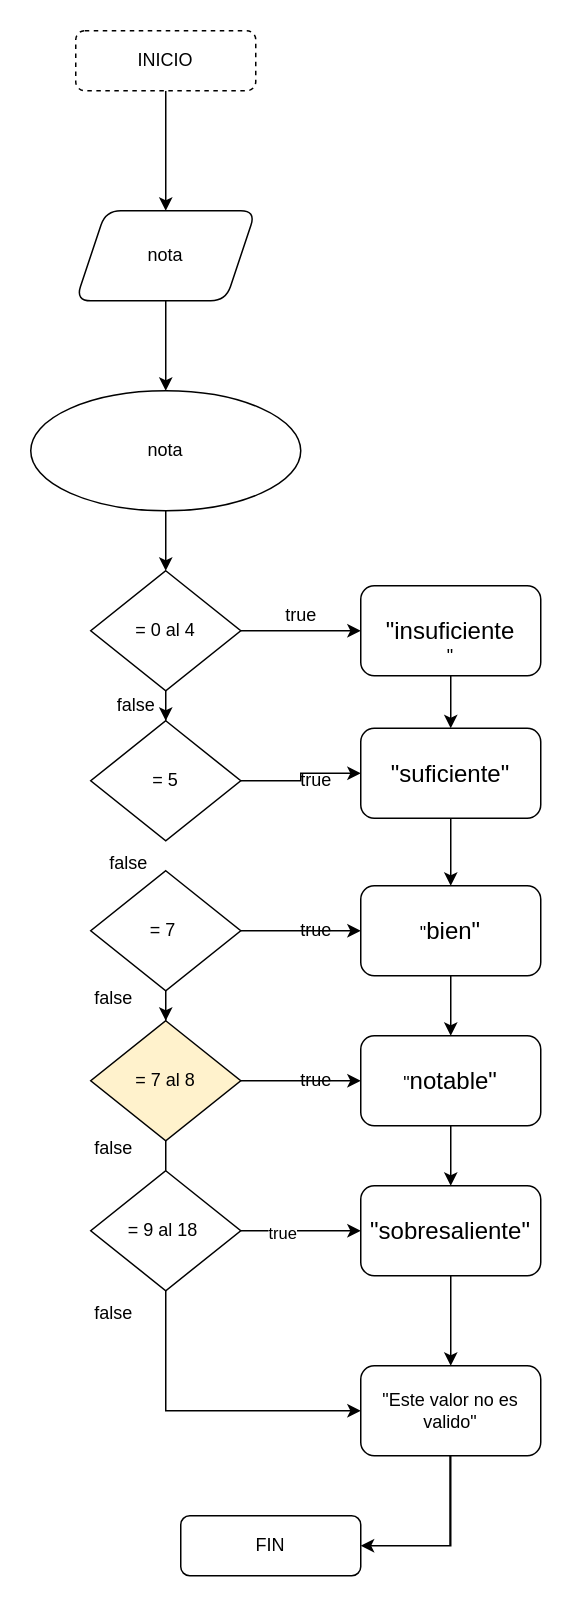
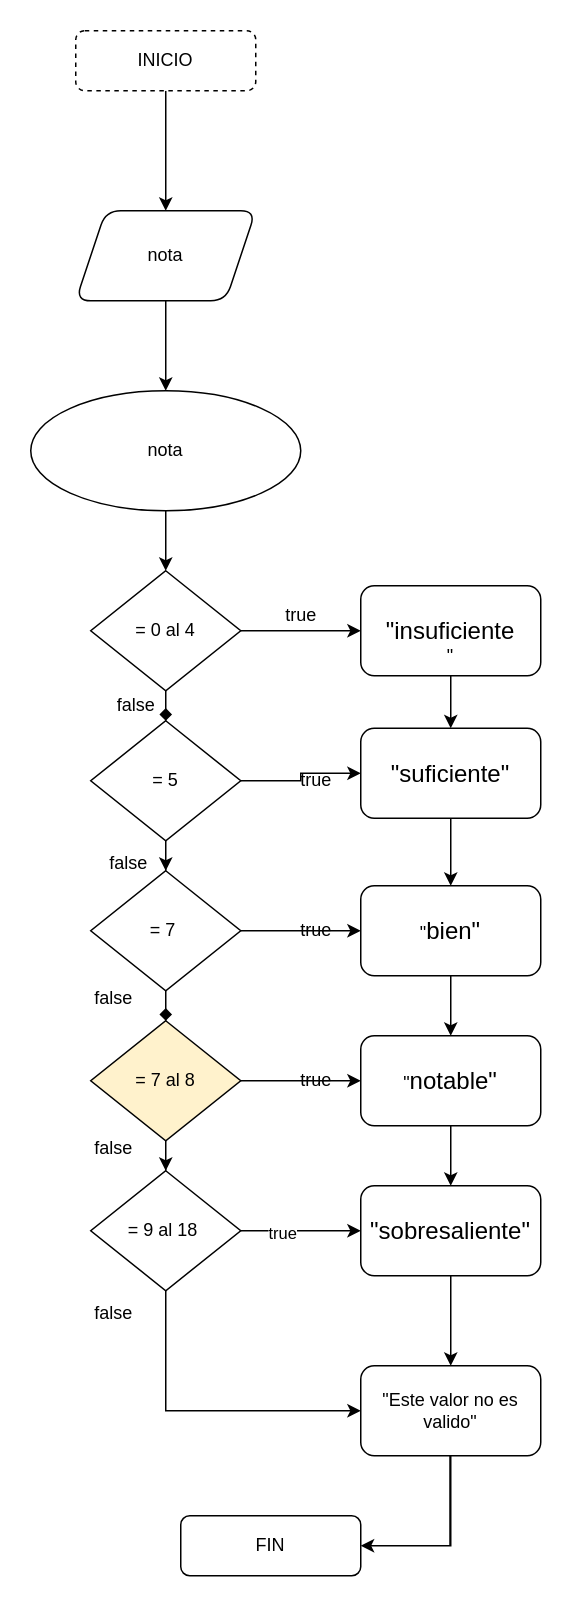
  <mxCell id="0" />
  <mxCell id="1" parent="0" />
  <mxCell id="2" style="edgeStyle=orthogonalEdgeStyle;rounded=0;orthogonalLoop=1;jettySize=auto;html=1;entryX=0.5;entryY=0;entryDx=0;entryDy=0;" edge="1" parent="1" source="3" target="6"><mxGeometry relative="1" as="geometry" /></mxCell>
  <mxCell id="3" value="INICIO" style="rounded=1;whiteSpace=wrap;html=1;fontSize=12;glass=0;strokeWidth=1;shadow=0;dashed=1;" parent="1" vertex="1"><mxGeometry x="50" y="20" width="120" height="40" as="geometry" /></mxCell>
  <mxCell id="4" value="FIN" style="rounded=1;whiteSpace=wrap;html=1;fontSize=12;glass=0;strokeWidth=1;shadow=0;" parent="1" vertex="1"><mxGeometry x="120" y="1010" width="120" height="40" as="geometry" /></mxCell>
  <mxCell id="5" style="edgeStyle=orthogonalEdgeStyle;rounded=0;orthogonalLoop=1;jettySize=auto;html=1;" edge="1" parent="1" source="6" target="8"><mxGeometry relative="1" as="geometry" /></mxCell>
  <mxCell id="6" value="nota" style="shape=parallelogram;perimeter=parallelogramPerimeter;whiteSpace=wrap;html=1;fixedSize=1;rounded=1;glass=0;strokeWidth=1;shadow=0;" vertex="1" parent="1"><mxGeometry x="50" y="140" width="120" height="60" as="geometry" /></mxCell>
  <mxCell id="7" style="edgeStyle=orthogonalEdgeStyle;rounded=0;orthogonalLoop=1;jettySize=auto;html=1;" edge="1" parent="1" source="8" target="11"><mxGeometry relative="1" as="geometry" /></mxCell>
  <mxCell id="8" value="nota" style="ellipse;whiteSpace=wrap;html=1;" vertex="1" parent="1"><mxGeometry x="20" y="260" width="180" height="80" as="geometry" /></mxCell>
- <mxCell id="9" style="edgeStyle=orthogonalEdgeStyle;rounded=0;orthogonalLoop=1;jettySize=auto;html=1;" edge="1" parent="1" source="11" target="17"><mxGeometry relative="1" as="geometry" /></mxCell>
+ <mxCell id="9" style="edgeStyle=orthogonalEdgeStyle;rounded=0;orthogonalLoop=1;jettySize=auto;html=1;endArrow=diamond;" edge="1" parent="1" source="11" target="17"><mxGeometry relative="1" as="geometry" /></mxCell>
  <mxCell id="10" style="edgeStyle=orthogonalEdgeStyle;rounded=0;orthogonalLoop=1;jettySize=auto;html=1;entryX=0;entryY=0.5;entryDx=0;entryDy=0;" edge="1" parent="1" source="11" target="25"><mxGeometry relative="1" as="geometry"><Array as="points"><mxPoint x="180" y="420" /><mxPoint x="180" y="420" /></Array></mxGeometry></mxCell>
  <mxCell id="11" value="= 0 al 4" style="rhombus;whiteSpace=wrap;html=1;" vertex="1" parent="1"><mxGeometry x="60" y="380" width="100" height="80" as="geometry" /></mxCell>
- <mxCell id="12" style="edgeStyle=orthogonalEdgeStyle;rounded=0;orthogonalLoop=1;jettySize=auto;html=1;" edge="1" parent="1" source="14" target="20"><mxGeometry relative="1" as="geometry" /></mxCell>
+ <mxCell id="12" style="edgeStyle=orthogonalEdgeStyle;rounded=0;orthogonalLoop=1;jettySize=auto;html=1;endArrow=diamond;" edge="1" parent="1" source="14" target="20"><mxGeometry relative="1" as="geometry" /></mxCell>
  <mxCell id="13" style="edgeStyle=orthogonalEdgeStyle;rounded=0;orthogonalLoop=1;jettySize=auto;html=1;" edge="1" parent="1" source="14" target="29"><mxGeometry relative="1" as="geometry" /></mxCell>
  <mxCell id="14" value="= 7&amp;nbsp;" style="rhombus;whiteSpace=wrap;html=1;" vertex="1" parent="1"><mxGeometry x="60" y="580" width="100" height="80" as="geometry" /></mxCell>
+ <mxCell id="15" style="edgeStyle=orthogonalEdgeStyle;rounded=0;orthogonalLoop=1;jettySize=auto;html=1;entryX=0.5;entryY=0;entryDx=0;entryDy=0;" edge="1" parent="1" source="17" target="14"><mxGeometry relative="1" as="geometry" /></mxCell>
  <mxCell id="16" style="edgeStyle=orthogonalEdgeStyle;rounded=0;orthogonalLoop=1;jettySize=auto;html=1;" edge="1" parent="1" source="17" target="27"><mxGeometry relative="1" as="geometry"><Array as="points"><mxPoint x="200" y="520" /><mxPoint x="200" y="515" /></Array></mxGeometry></mxCell>
  <mxCell id="17" value="= 5" style="rhombus;whiteSpace=wrap;html=1;" vertex="1" parent="1"><mxGeometry x="60" y="480" width="100" height="80" as="geometry" /></mxCell>
- <mxCell id="18" style="edgeStyle=orthogonalEdgeStyle;rounded=0;orthogonalLoop=1;jettySize=auto;html=1;endArrow=none;" edge="1" parent="1" source="20" target="23"><mxGeometry relative="1" as="geometry" /></mxCell>
+ <mxCell id="18" style="edgeStyle=orthogonalEdgeStyle;rounded=0;orthogonalLoop=1;jettySize=auto;html=1;" edge="1" parent="1" source="20" target="23"><mxGeometry relative="1" as="geometry" /></mxCell>
  <mxCell id="19" value="" style="edgeStyle=orthogonalEdgeStyle;rounded=0;orthogonalLoop=1;jettySize=auto;html=1;" edge="1" parent="1" source="20" target="31"><mxGeometry relative="1" as="geometry"><Array as="points"><mxPoint x="200" y="720" /><mxPoint x="200" y="720" /></Array></mxGeometry></mxCell>
  <mxCell id="20" value="= 7 al 8" style="rhombus;whiteSpace=wrap;html=1;fillColor=#fff2cc;" vertex="1" parent="1"><mxGeometry x="60" y="680" width="100" height="80" as="geometry" /></mxCell>
  <mxCell id="21" value="" style="edgeStyle=orthogonalEdgeStyle;rounded=0;orthogonalLoop=1;jettySize=auto;html=1;" edge="1" parent="1" source="23" target="33"><mxGeometry relative="1" as="geometry" /></mxCell>
  <mxCell id="22" value="true" style="edgeLabel;html=1;align=center;verticalAlign=middle;resizable=0;points=[];" vertex="1" connectable="0" parent="21"><mxGeometry x="-0.333" y="-1" relative="1" as="geometry"><mxPoint as="offset" /></mxGeometry></mxCell>
  <mxCell id="23" value="= 9 al 18&amp;nbsp;" style="rhombus;whiteSpace=wrap;html=1;" vertex="1" parent="1"><mxGeometry x="60" y="780" width="100" height="80" as="geometry" /></mxCell>
  <mxCell id="24" value="" style="edgeStyle=orthogonalEdgeStyle;rounded=0;orthogonalLoop=1;jettySize=auto;html=1;" edge="1" parent="1" source="25" target="27"><mxGeometry relative="1" as="geometry" /></mxCell>
  <mxCell id="25" value="&lt;br&gt;&lt;b id=&quot;docs-internal-guid-1239eb3c-7fff-d985-81b9-9bbe48d3ee16&quot; style=&quot;font-weight:normal;&quot;&gt;&lt;span style=&quot;font-size: 12pt; font-family: Calibri, sans-serif; color: rgb(0, 0, 0); background-color: transparent; font-weight: 400; font-style: normal; font-variant: normal; text-decoration: none; vertical-align: baseline;&quot;&gt;&quot;insuficiente &lt;/span&gt;&lt;/b&gt;&lt;br&gt;&quot;" style="rounded=1;whiteSpace=wrap;html=1;" vertex="1" parent="1"><mxGeometry x="240" y="390" width="120" height="60" as="geometry" /></mxCell>
  <mxCell id="26" value="" style="edgeStyle=orthogonalEdgeStyle;rounded=0;orthogonalLoop=1;jettySize=auto;html=1;" edge="1" parent="1" source="27" target="29"><mxGeometry relative="1" as="geometry" /></mxCell>
  <mxCell id="27" value="&lt;span id=&quot;docs-internal-guid-7bd2faa1-7fff-082d-f23d-37c537f26196&quot;&gt;&lt;span style=&quot;font-size: 12pt; font-family: Calibri, sans-serif; background-color: transparent; font-variant-numeric: normal; font-variant-east-asian: normal; vertical-align: baseline;&quot;&gt;&quot;suficiente&quot;&lt;/span&gt;&lt;/span&gt;" style="rounded=1;whiteSpace=wrap;html=1;" vertex="1" parent="1"><mxGeometry x="240" y="485" width="120" height="60" as="geometry" /></mxCell>
  <mxCell id="28" value="" style="edgeStyle=orthogonalEdgeStyle;rounded=0;orthogonalLoop=1;jettySize=auto;html=1;" edge="1" parent="1" source="29" target="31"><mxGeometry relative="1" as="geometry" /></mxCell>
  <mxCell id="29" value="&quot;&lt;span id=&quot;docs-internal-guid-e73d57a9-7fff-2b2e-beea-0be70701d8a5&quot;&gt;&lt;span style=&quot;font-size: 12pt; font-family: Calibri, sans-serif; background-color: transparent; font-variant-numeric: normal; font-variant-east-asian: normal; vertical-align: baseline;&quot;&gt;bien&quot;&lt;/span&gt;&lt;/span&gt;" style="rounded=1;whiteSpace=wrap;html=1;" vertex="1" parent="1"><mxGeometry x="240" y="590" width="120" height="60" as="geometry" /></mxCell>
  <mxCell id="30" value="" style="edgeStyle=orthogonalEdgeStyle;rounded=0;orthogonalLoop=1;jettySize=auto;html=1;" edge="1" parent="1" source="31" target="33"><mxGeometry relative="1" as="geometry" /></mxCell>
  <mxCell id="31" value="&quot;&lt;span id=&quot;docs-internal-guid-9e655536-7fff-4bf3-c171-e3e27baea82b&quot;&gt;&lt;span style=&quot;font-size: 12pt; font-family: Calibri, sans-serif; background-color: transparent; font-variant-numeric: normal; font-variant-east-asian: normal; vertical-align: baseline;&quot;&gt;notable&quot;&lt;/span&gt;&lt;/span&gt;" style="rounded=1;whiteSpace=wrap;html=1;" vertex="1" parent="1"><mxGeometry x="240" y="690" width="120" height="60" as="geometry" /></mxCell>
  <mxCell id="32" value="" style="edgeStyle=orthogonalEdgeStyle;rounded=0;orthogonalLoop=1;jettySize=auto;html=1;" edge="1" parent="1" source="33" target="40"><mxGeometry relative="1" as="geometry" /></mxCell>
  <mxCell id="33" value="&lt;span id=&quot;docs-internal-guid-15113bf0-7fff-6cb6-fa45-07942249dd81&quot;&gt;&lt;span style=&quot;font-size: 12pt; font-family: Calibri, sans-serif; background-color: transparent; font-variant-numeric: normal; font-variant-east-asian: normal; vertical-align: baseline;&quot;&gt;&quot;sobresaliente&quot;&lt;/span&gt;&lt;/span&gt;" style="rounded=1;whiteSpace=wrap;html=1;" vertex="1" parent="1"><mxGeometry x="240" y="790" width="120" height="60" as="geometry" /></mxCell>
  <mxCell id="34" value="true" style="text;html=1;align=center;verticalAlign=middle;resizable=0;points=[];autosize=1;strokeColor=none;fillColor=none;" vertex="1" parent="1"><mxGeometry x="190" y="705" width="40" height="30" as="geometry" /></mxCell>
  <mxCell id="35" value="true" style="text;html=1;align=center;verticalAlign=middle;resizable=0;points=[];autosize=1;strokeColor=none;fillColor=none;" vertex="1" parent="1"><mxGeometry x="190" y="605" width="40" height="30" as="geometry" /></mxCell>
  <mxCell id="36" value="true" style="text;html=1;align=center;verticalAlign=middle;resizable=0;points=[];autosize=1;strokeColor=none;fillColor=none;" vertex="1" parent="1"><mxGeometry x="190" y="505" width="40" height="30" as="geometry" /></mxCell>
  <mxCell id="37" value="true" style="text;html=1;align=center;verticalAlign=middle;resizable=0;points=[];autosize=1;strokeColor=none;fillColor=none;" vertex="1" parent="1"><mxGeometry x="180" y="395" width="40" height="30" as="geometry" /></mxCell>
  <mxCell id="38" value="" style="endArrow=none;html=1;rounded=0;" edge="1" parent="1"><mxGeometry width="50" height="50" relative="1" as="geometry"><mxPoint x="299.5" y="1030" as="sourcePoint" /><mxPoint x="299.5" y="930" as="targetPoint" /></mxGeometry></mxCell>
  <mxCell id="39" value="" style="endArrow=classic;html=1;rounded=0;entryX=1;entryY=0.5;entryDx=0;entryDy=0;" edge="1" parent="1" target="4"><mxGeometry width="50" height="50" relative="1" as="geometry"><mxPoint x="300" y="950" as="sourcePoint" /><mxPoint x="350" y="900" as="targetPoint" /><Array as="points"><mxPoint x="300" y="1030" /></Array></mxGeometry></mxCell>
  <mxCell id="40" value="&quot;Este valor no es valido&quot;" style="rounded=1;whiteSpace=wrap;html=1;" vertex="1" parent="1"><mxGeometry x="240" y="910" width="120" height="60" as="geometry" /></mxCell>
  <mxCell id="41" value="false" style="text;html=1;align=center;verticalAlign=middle;resizable=0;points=[];autosize=1;strokeColor=none;fillColor=none;" vertex="1" parent="1"><mxGeometry x="65" y="455" width="50" height="30" as="geometry" /></mxCell>
  <mxCell id="42" value="false" style="text;html=1;align=center;verticalAlign=middle;resizable=0;points=[];autosize=1;strokeColor=none;fillColor=none;" vertex="1" parent="1"><mxGeometry x="60" y="560" width="50" height="30" as="geometry" /></mxCell>
  <mxCell id="43" value="false" style="text;html=1;align=center;verticalAlign=middle;resizable=0;points=[];autosize=1;strokeColor=none;fillColor=none;" vertex="1" parent="1"><mxGeometry x="50" y="650" width="50" height="30" as="geometry" /></mxCell>
  <mxCell id="44" value="false" style="text;html=1;align=center;verticalAlign=middle;resizable=0;points=[];autosize=1;strokeColor=none;fillColor=none;" vertex="1" parent="1"><mxGeometry x="50" y="750" width="50" height="30" as="geometry" /></mxCell>
  <mxCell id="45" value="false" style="text;html=1;align=center;verticalAlign=middle;resizable=0;points=[];autosize=1;strokeColor=none;fillColor=none;" vertex="1" parent="1"><mxGeometry x="50" y="860" width="50" height="30" as="geometry" /></mxCell>
  <mxCell id="46" value="" style="endArrow=classic;html=1;rounded=0;" edge="1" parent="1" target="40"><mxGeometry width="50" height="50" relative="1" as="geometry"><mxPoint x="110" y="860" as="sourcePoint" /><mxPoint x="-20" y="940" as="targetPoint" /><Array as="points"><mxPoint x="110" y="940" /></Array></mxGeometry></mxCell>
